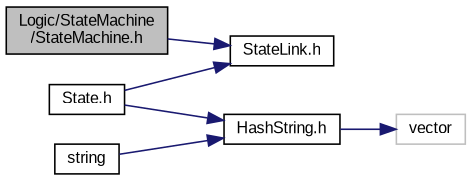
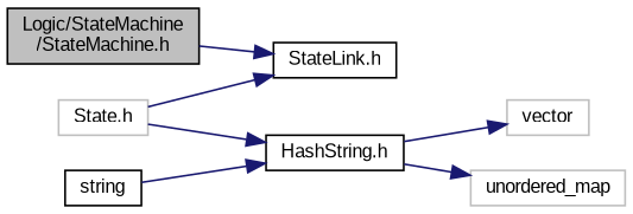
  digraph {
    fontname="Liberation Sans"
    rankdir=LR
    node [color=black fillcolor=white fontname="Liberation Sans" fontsize=10 shape=record style=filled]
    edge [color=midnightblue fontname="Liberation Sans" fontsize=10 labelfontname=Helvetica labelfontsize=10 style=solid]
    n1 [fillcolor=grey75 fontcolor=black height=0.2 label="Logic/StateMachine\l/StateMachine.h" width=0.4]
    n2 [height=0.2 label="StateLink.h" width=0.4]
-   n3 [height=0.2 label="State.h" width=0.4]
+   n3 [color=grey75 height=0.2 label="State.h" width=0.4]
    n4 [height=0.2 label="HashString.h" width=0.4]
    n5 [color=grey75 height=0.2 label=vector width=0.4]
+   n6 [color=grey75 height=0.2 label=unordered_map width=0.4]
    n7 [height=0.2 label=string width=0.4]
    n1 -> n2
    n3 -> n2
    n3 -> n4
    n4 -> n5
+   n4 -> n6
    n7 -> n4
  }
